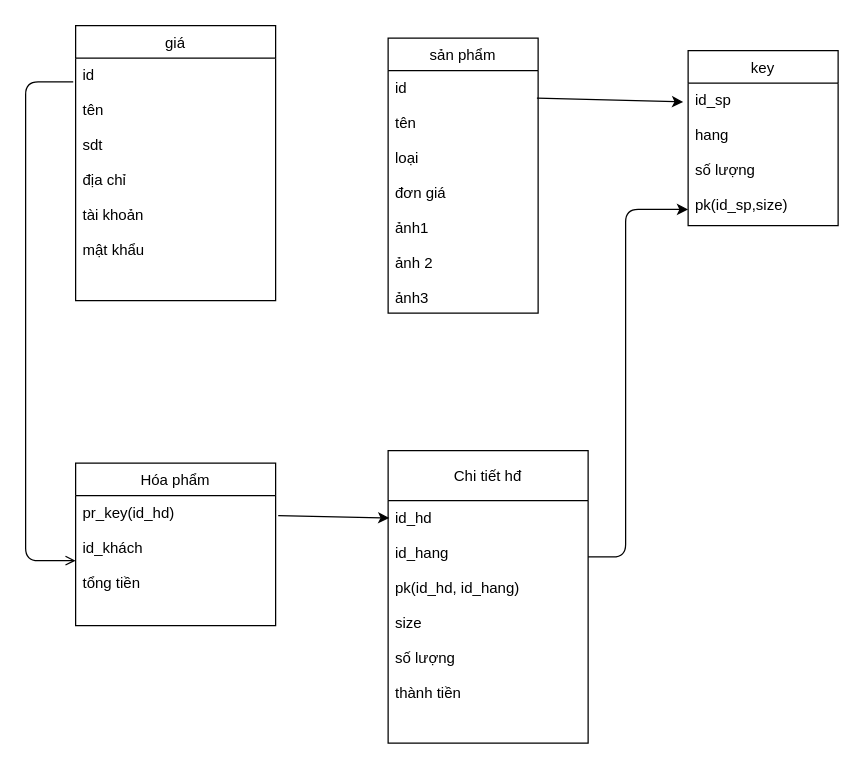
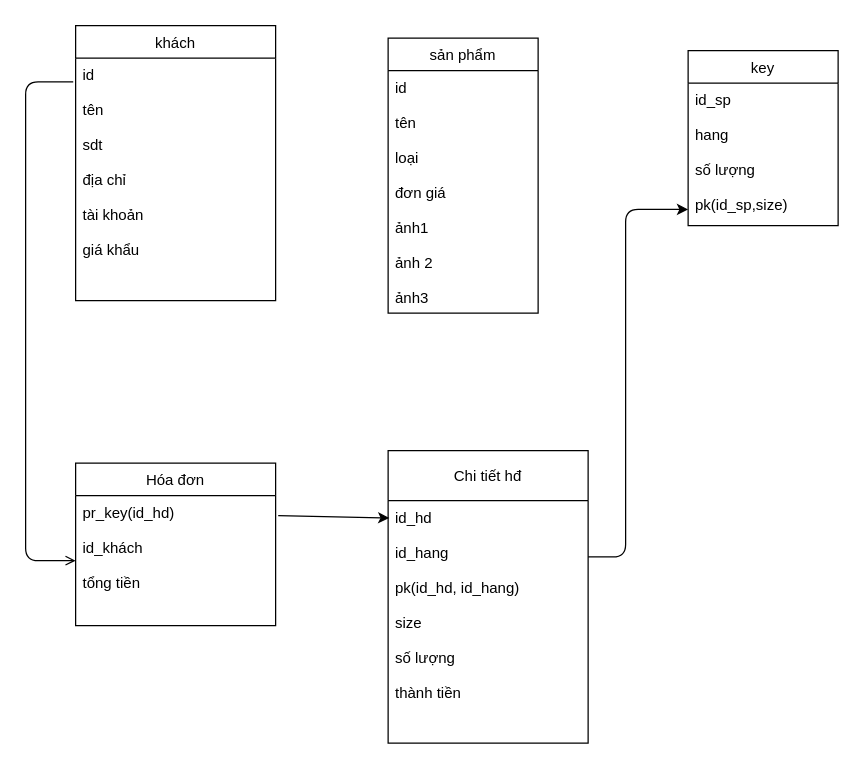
  <mxCell id="0" />
  <mxCell id="1" parent="0" />
- <mxCell id="2" value="giá" style="swimlane;fontStyle=0;childLayout=stackLayout;horizontal=1;startSize=26;fillColor=none;horizontalStack=0;resizeParent=1;resizeParentMax=0;resizeLast=0;collapsible=1;marginBottom=0;" vertex="1" parent="1"><mxGeometry x="60" y="20" width="160" height="220" as="geometry" /></mxCell>
- <mxCell id="3" value="id&#10;&#10;tên&#10;&#10;sdt&#10;&#10;địa chỉ&#10;&#10;tài khoản&#10;&#10;mật khẩu" style="text;strokeColor=none;fillColor=none;align=left;verticalAlign=top;spacingLeft=4;spacingRight=4;overflow=hidden;rotatable=0;points=[[0,0.5],[1,0.5]];portConstraint=eastwest;" vertex="1" parent="2"><mxGeometry y="26" width="160" height="194" as="geometry" /></mxCell>
+ <mxCell id="2" value="khách" style="swimlane;fontStyle=0;childLayout=stackLayout;horizontal=1;startSize=26;fillColor=none;horizontalStack=0;resizeParent=1;resizeParentMax=0;resizeLast=0;collapsible=1;marginBottom=0;" vertex="1" parent="1"><mxGeometry x="60" y="20" width="160" height="220" as="geometry" /></mxCell>
+ <mxCell id="3" value="id&#10;&#10;tên&#10;&#10;sdt&#10;&#10;địa chỉ&#10;&#10;tài khoản&#10;&#10;giá khẩu" style="text;strokeColor=none;fillColor=none;align=left;verticalAlign=top;spacingLeft=4;spacingRight=4;overflow=hidden;rotatable=0;points=[[0,0.5],[1,0.5]];portConstraint=eastwest;" vertex="1" parent="2"><mxGeometry y="26" width="160" height="194" as="geometry" /></mxCell>
  <mxCell id="4" value="sản phẩm" style="swimlane;fontStyle=0;childLayout=stackLayout;horizontal=1;startSize=26;fillColor=none;horizontalStack=0;resizeParent=1;resizeParentMax=0;resizeLast=0;collapsible=1;marginBottom=0;" vertex="1" parent="1"><mxGeometry x="310" y="30" width="120" height="220" as="geometry" /></mxCell>
  <mxCell id="5" value="id&#10;&#10;tên&#10;&#10;loại&#10;&#10;đơn giá&#10;&#10;ảnh1&#10;&#10;ảnh 2&#10;&#10;ảnh3" style="text;strokeColor=none;fillColor=none;align=left;verticalAlign=top;spacingLeft=4;spacingRight=4;overflow=hidden;rotatable=0;points=[[0,0.5],[1,0.5]];portConstraint=eastwest;" vertex="1" parent="4"><mxGeometry y="26" width="120" height="194" as="geometry" /></mxCell>
  <mxCell id="6" value="key" style="swimlane;fontStyle=0;childLayout=stackLayout;horizontal=1;startSize=26;fillColor=none;horizontalStack=0;resizeParent=1;resizeParentMax=0;resizeLast=0;collapsible=1;marginBottom=0;" vertex="1" parent="1"><mxGeometry x="550" y="40" width="120" height="140" as="geometry" /></mxCell>
  <mxCell id="7" value="id_sp&#10;&#10;hang&#10;&#10;số lượng&#10;&#10;pk(id_sp,size)&#10;" style="text;strokeColor=none;fillColor=none;align=left;verticalAlign=top;spacingLeft=4;spacingRight=4;overflow=hidden;rotatable=0;points=[[0,0.5],[1,0.5]];portConstraint=eastwest;" vertex="1" parent="6"><mxGeometry y="26" width="120" height="114" as="geometry" /></mxCell>
- <mxCell id="8" value="Hóa phẩm" style="swimlane;fontStyle=0;childLayout=stackLayout;horizontal=1;startSize=26;fillColor=none;horizontalStack=0;resizeParent=1;resizeParentMax=0;resizeLast=0;collapsible=1;marginBottom=0;" vertex="1" parent="1"><mxGeometry x="60" y="370" width="160" height="130" as="geometry" /></mxCell>
+ <mxCell id="8" value="Hóa đơn" style="swimlane;fontStyle=0;childLayout=stackLayout;horizontal=1;startSize=26;fillColor=none;horizontalStack=0;resizeParent=1;resizeParentMax=0;resizeLast=0;collapsible=1;marginBottom=0;" vertex="1" parent="1"><mxGeometry x="60" y="370" width="160" height="130" as="geometry" /></mxCell>
  <mxCell id="9" value="pr_key(id_hd)&#10;&#10;id_khách&#10;&#10;tổng tiền&#10;&#10;" style="text;strokeColor=none;fillColor=none;align=left;verticalAlign=top;spacingLeft=4;spacingRight=4;overflow=hidden;rotatable=0;points=[[0,0.5],[1,0.5]];portConstraint=eastwest;" vertex="1" parent="8"><mxGeometry y="26" width="160" height="104" as="geometry" /></mxCell>
  <mxCell id="10" value="Chi tiết hđ" style="swimlane;fontStyle=0;childLayout=stackLayout;horizontal=1;startSize=40;fillColor=none;horizontalStack=0;resizeParent=1;resizeParentMax=0;resizeLast=0;collapsible=1;marginBottom=0;" vertex="1" parent="1"><mxGeometry x="310" y="360" width="160" height="234" as="geometry" /></mxCell>
  <mxCell id="11" value="id_hd&#10;&#10;id_hang&#10;&#10;pk(id_hd, id_hang)&#10;&#10;size&#10;&#10;số lượng&#10;&#10;thành tiền&#10;" style="text;strokeColor=none;fillColor=none;align=left;verticalAlign=top;spacingLeft=4;spacingRight=4;overflow=hidden;rotatable=0;points=[[0,0.5],[1,0.5]];portConstraint=eastwest;" vertex="1" parent="10"><mxGeometry y="40" width="160" height="194" as="geometry" /></mxCell>
  <mxCell id="12" value="" style="endArrow=open;html=1;exitX=-0.012;exitY=0.098;exitDx=0;exitDy=0;exitPerimeter=0;entryX=0;entryY=0.5;entryDx=0;entryDy=0;" edge="1" parent="1" source="3" target="9"><mxGeometry width="50" height="50" relative="1" as="geometry"><mxPoint x="610" y="270" as="sourcePoint" /><mxPoint x="660" y="220" as="targetPoint" /><Array as="points"><mxPoint x="20" y="65" /><mxPoint x="20" y="448" /></Array></mxGeometry></mxCell>
- <mxCell id="13" value="" style="endArrow=classic;html=1;entryX=-0.033;entryY=0.132;entryDx=0;entryDy=0;entryPerimeter=0;exitX=0.992;exitY=0.113;exitDx=0;exitDy=0;exitPerimeter=0;" edge="1" parent="1" source="5" target="7"><mxGeometry width="50" height="50" relative="1" as="geometry"><mxPoint x="470" y="165" as="sourcePoint" /><mxPoint x="520" y="115" as="targetPoint" /></mxGeometry></mxCell>
  <mxCell id="14" value="" style="endArrow=classic;html=1;exitX=1;exitY=0.232;exitDx=0;exitDy=0;exitPerimeter=0;entryX=0;entryY=0.886;entryDx=0;entryDy=0;entryPerimeter=0;" edge="1" parent="1" source="11" target="7"><mxGeometry width="50" height="50" relative="1" as="geometry"><mxPoint x="610" y="270" as="sourcePoint" /><mxPoint x="660" y="220" as="targetPoint" /><Array as="points"><mxPoint x="500" y="445" /><mxPoint x="500" y="167" /></Array></mxGeometry></mxCell>
  <mxCell id="15" value="" style="endArrow=classic;html=1;exitX=1.013;exitY=0.154;exitDx=0;exitDy=0;exitPerimeter=0;entryX=0.006;entryY=0.072;entryDx=0;entryDy=0;entryPerimeter=0;" edge="1" parent="1" source="9" target="11"><mxGeometry width="50" height="50" relative="1" as="geometry"><mxPoint x="610" y="270" as="sourcePoint" /><mxPoint x="660" y="220" as="targetPoint" /></mxGeometry></mxCell>
